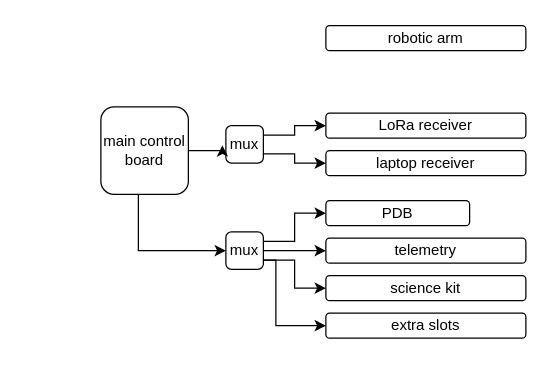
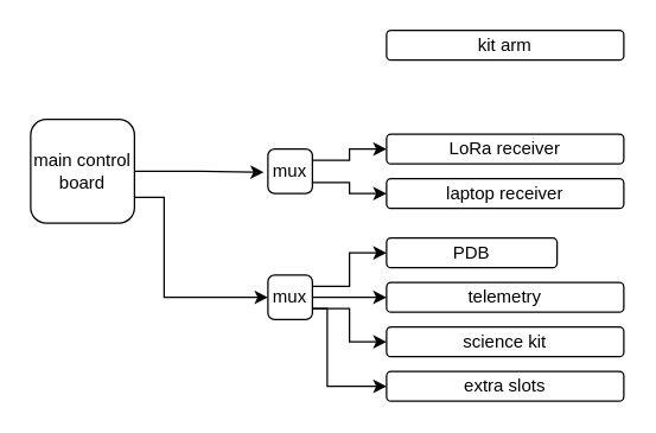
  <mxCell id="0" />
  <mxCell id="1" parent="0" />
  <mxCell id="2" style="edgeStyle=orthogonalEdgeStyle;rounded=0;orthogonalLoop=1;jettySize=auto;html=1;exitX=1;exitY=0.75;exitDx=0;exitDy=0;entryX=0;entryY=0.5;entryDx=0;entryDy=0;" edge="1" parent="1" source="3" target="18"><mxGeometry relative="1" as="geometry"><Array as="points"><mxPoint x="110" y="133" /><mxPoint x="110" y="200" /></Array></mxGeometry></mxCell>
- <mxCell id="3" value="main control board" style="rounded=1;whiteSpace=wrap;html=1;" vertex="1" parent="1"><mxGeometry x="80" y="85" width="70" height="70" as="geometry" /></mxCell>
- <mxCell id="4" value="robotic arm" style="rounded=1;whiteSpace=wrap;html=1;" vertex="1" parent="1"><mxGeometry x="260" y="20" width="160" height="20" as="geometry" /></mxCell>
+ <mxCell id="3" value="main control board" style="rounded=1;whiteSpace=wrap;html=1;" vertex="1" parent="1"><mxGeometry x="20" y="80" width="70" height="70" as="geometry" /></mxCell>
+ <mxCell id="4" value="kit arm" style="rounded=1;whiteSpace=wrap;html=1;" vertex="1" parent="1"><mxGeometry x="260" y="20" width="160" height="20" as="geometry" /></mxCell>
  <mxCell id="5" value="extra slots" style="rounded=1;whiteSpace=wrap;html=1;" vertex="1" parent="1"><mxGeometry x="260" y="250" width="160" height="20" as="geometry" /></mxCell>
  <mxCell id="6" value="LoRa receiver" style="rounded=1;whiteSpace=wrap;html=1;" vertex="1" parent="1"><mxGeometry x="260" y="90" width="160" height="20" as="geometry" /></mxCell>
  <mxCell id="7" value="laptop recei&lt;span style=&quot;background-color: transparent; color: light-dark(rgb(0, 0, 0), rgb(255, 255, 255));&quot;&gt;ver&lt;/span&gt;" style="rounded=1;whiteSpace=wrap;html=1;" vertex="1" parent="1"><mxGeometry x="260" y="120" width="160" height="20" as="geometry" /></mxCell>
  <mxCell id="8" style="edgeStyle=orthogonalEdgeStyle;rounded=0;orthogonalLoop=1;jettySize=auto;html=1;exitX=1;exitY=0.25;exitDx=0;exitDy=0;entryX=0;entryY=0.5;entryDx=0;entryDy=0;" edge="1" parent="1" source="10" target="6"><mxGeometry relative="1" as="geometry" /></mxCell>
  <mxCell id="9" style="edgeStyle=orthogonalEdgeStyle;rounded=0;orthogonalLoop=1;jettySize=auto;html=1;exitX=1;exitY=0.75;exitDx=0;exitDy=0;entryX=0;entryY=0.5;entryDx=0;entryDy=0;" edge="1" parent="1" source="10" target="7"><mxGeometry relative="1" as="geometry" /></mxCell>
  <mxCell id="10" value="mux" style="rounded=1;whiteSpace=wrap;html=1;" vertex="1" parent="1"><mxGeometry x="180" y="100" width="30" height="30" as="geometry" /></mxCell>
  <mxCell id="11" value="PDB" style="rounded=1;whiteSpace=wrap;html=1;" vertex="1" parent="1"><mxGeometry x="260" y="160" width="115" height="20" as="geometry" /></mxCell>
  <mxCell id="12" value="telemetry" style="rounded=1;whiteSpace=wrap;html=1;" vertex="1" parent="1"><mxGeometry x="260" y="190" width="160" height="20" as="geometry" /></mxCell>
  <mxCell id="13" value="science kit" style="rounded=1;whiteSpace=wrap;html=1;" vertex="1" parent="1"><mxGeometry x="260" y="220" width="160" height="20" as="geometry" /></mxCell>
  <mxCell id="14" style="edgeStyle=orthogonalEdgeStyle;rounded=0;orthogonalLoop=1;jettySize=auto;html=1;exitX=1;exitY=0.25;exitDx=0;exitDy=0;entryX=0;entryY=0.5;entryDx=0;entryDy=0;" edge="1" parent="1" source="18" target="11"><mxGeometry relative="1" as="geometry" /></mxCell>
  <mxCell id="15" style="edgeStyle=orthogonalEdgeStyle;rounded=0;orthogonalLoop=1;jettySize=auto;html=1;exitX=1;exitY=0.5;exitDx=0;exitDy=0;entryX=0;entryY=0.5;entryDx=0;entryDy=0;" edge="1" parent="1" source="18" target="12"><mxGeometry relative="1" as="geometry" /></mxCell>
  <mxCell id="16" style="edgeStyle=orthogonalEdgeStyle;rounded=0;orthogonalLoop=1;jettySize=auto;html=1;exitX=1;exitY=0.75;exitDx=0;exitDy=0;entryX=0;entryY=0.5;entryDx=0;entryDy=0;" edge="1" parent="1" source="18" target="13"><mxGeometry relative="1" as="geometry"><Array as="points"><mxPoint x="235" y="207" /><mxPoint x="235" y="230" /></Array></mxGeometry></mxCell>
  <mxCell id="17" style="edgeStyle=orthogonalEdgeStyle;rounded=0;orthogonalLoop=1;jettySize=auto;html=1;exitX=1;exitY=0.75;exitDx=0;exitDy=0;entryX=0;entryY=0.5;entryDx=0;entryDy=0;" edge="1" parent="1" source="18" target="5"><mxGeometry relative="1" as="geometry"><mxPoint x="250" y="260" as="targetPoint" /><Array as="points"><mxPoint x="220" y="207" /><mxPoint x="220" y="260" /></Array></mxGeometry></mxCell>
  <mxCell id="18" value="mux" style="rounded=1;whiteSpace=wrap;html=1;" vertex="1" parent="1"><mxGeometry x="180" y="185" width="30" height="30" as="geometry" /></mxCell>
  <mxCell id="19" style="edgeStyle=orthogonalEdgeStyle;rounded=0;orthogonalLoop=1;jettySize=auto;html=1;exitX=1;exitY=0.5;exitDx=0;exitDy=0;entryX=-0.094;entryY=0.525;entryDx=0;entryDy=0;entryPerimeter=0;" edge="1" parent="1" source="3" target="10"><mxGeometry relative="1" as="geometry" /></mxCell>
